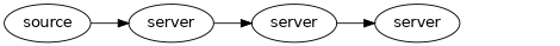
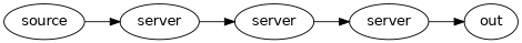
  digraph {
    rankdir=LR
    fontname="DejaVu Sans"
    node [fontname="DejaVu Sans"]
    edge [fontname="DejaVu Sans"]
    n1 [label=server]
    n2 [label=server]
    n3 [label=source]
    n4 [label=server]
+   n5 [label=out]
    n1 -> n2
    n2 -> n4
    n3 -> n1
+   n4 -> n5
  }
